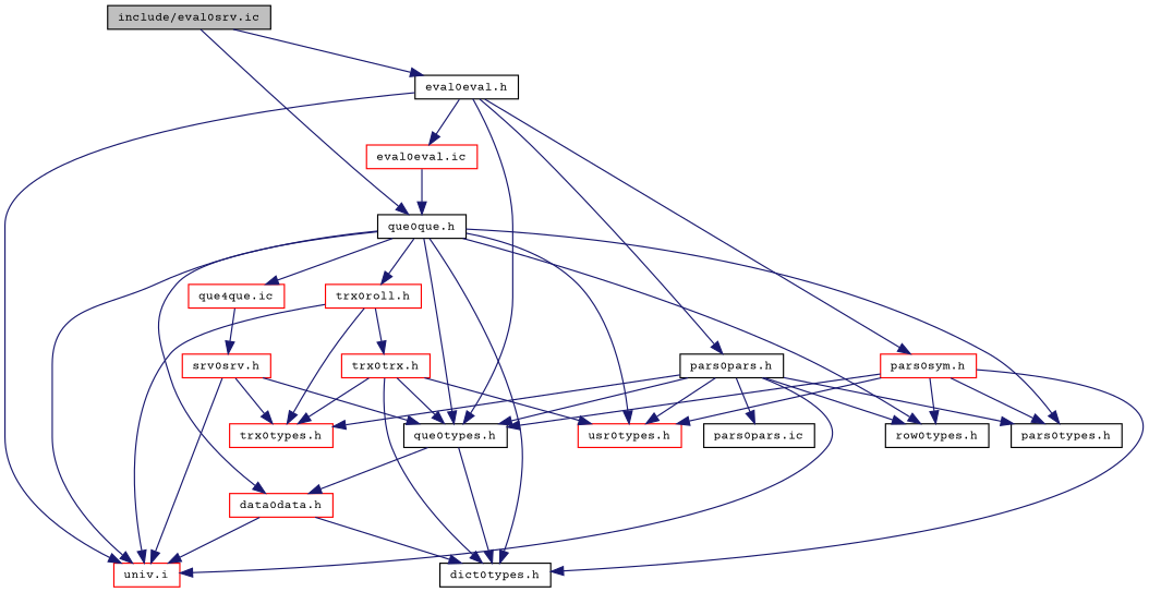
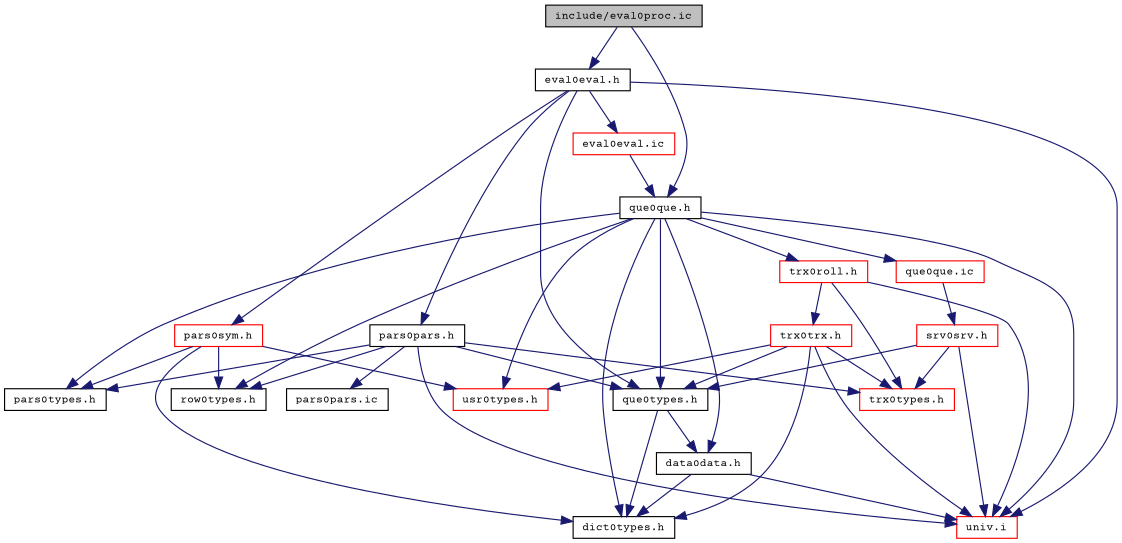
  digraph {
    fontname="Courier Prime"
    node [color=red fontname="Courier Prime" fontsize=10 shape=record]
    edge [color=midnightblue fontname="Courier Prime" fontsize=10 labelfontname=FreeSans labelfontsize=10 style=solid]
-   n1 [color=black fillcolor=grey75 fontcolor=black height=0.2 label="include/eval0srv.ic" style=filled width=0.4]
+   n1 [color=black fillcolor=grey75 fontcolor=black height=0.2 label="include/eval0proc.ic" style=filled width=0.4]
    n2 [color=black height=0.2 label="que0que.h" width=0.4]
    n3 [color=black height=0.2 label="eval0eval.h" width=0.4]
    n4 [color=black height=0.2 label="pars0pars.h" width=0.4]
    n5 [height=0.2 label="univ.i" width=0.4]
    n6 [color=black height=0.2 label="que0types.h" width=0.4]
    n7 [height=0.2 label="usr0types.h" width=0.4]
    n8 [color=black height=0.2 label="pars0types.h" width=0.4]
    n9 [color=black height=0.2 label="row0types.h" width=0.4]
    n10 [height=0.2 label="trx0types.h" width=0.4]
    n11 [color=black height=0.2 label="pars0pars.ic" width=0.4]
-   n12 [height=0.2 label="data0data.h" width=0.4]
+   n12 [color=black height=0.2 label="data0data.h" width=0.4]
    n13 [color=black height=0.2 label="dict0types.h" width=0.4]
    n14 [height=0.2 label="trx0roll.h" width=0.4]
-   n15 [height=0.2 label="que4que.ic" width=0.4]
+   n15 [height=0.2 label="que0que.ic" width=0.4]
    n16 [height=0.2 label="pars0sym.h" width=0.4]
    n17 [height=0.2 label="eval0eval.ic" width=0.4]
    n18 [height=0.2 label="trx0trx.h" width=0.4]
    n19 [height=0.2 label="srv0srv.h" width=0.4]
    n1 -> n2
    n1 -> n3
    n2 -> n5
    n2 -> n6
    n2 -> n7
    n2 -> n8
    n2 -> n9
    n2 -> n12
    n2 -> n13
    n2 -> n14
    n2 -> n15
    n3 -> n4
    n3 -> n5
    n3 -> n6
    n3 -> n16
    n3 -> n17
    n4 -> n5
    n4 -> n6
-   n4 -> n7
    n4 -> n8
    n4 -> n9
    n4 -> n10
    n4 -> n11
    n6 -> n12
    n6 -> n13
    n12 -> n5
    n12 -> n13
    n14 -> n5
    n14 -> n10
    n14 -> n18
    n15 -> n19
-   n16 -> n6
    n16 -> n7
    n16 -> n8
    n16 -> n9
    n16 -> n13
    n17 -> n2
+   n18 -> n5
    n18 -> n6
    n18 -> n7
    n18 -> n10
    n18 -> n13
    n19 -> n5
    n19 -> n6
    n19 -> n10
  }
